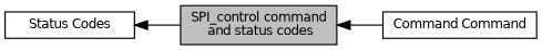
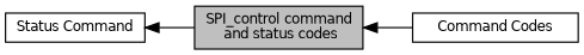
  digraph {
    rankdir=LR
    node [color=black fillcolor=white fontname=Helvetica fontsize=10 shape=record style=filled]
    edge [dir=back fontname=Helvetica fontsize=10 labelfontname=Helvetica labelfontsize=10 shape=plaintext style=solid]
-   n1 [height=0.2 label="Status Codes" width=0.4]
+   n1 [height=0.2 label="Status Command" width=0.4]
    n2 [fillcolor=grey75 fontcolor=black height=0.2 label="SPI_control command\l and status codes" width=0.4]
-   n3 [height=0.2 label="Command Command" width=0.4]
+   n3 [height=0.2 label="Command Codes" width=0.4]
    n1 -> n2
    n2 -> n3
  }
